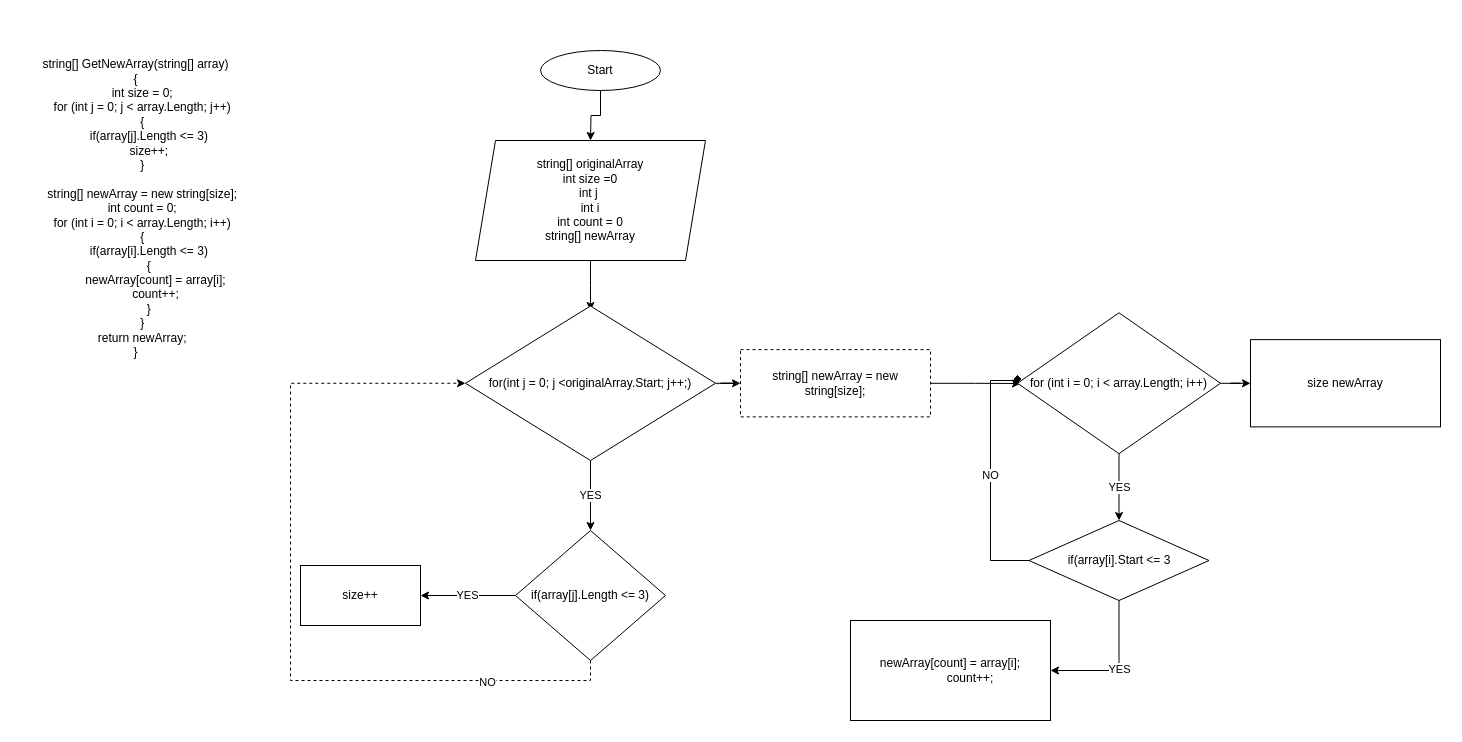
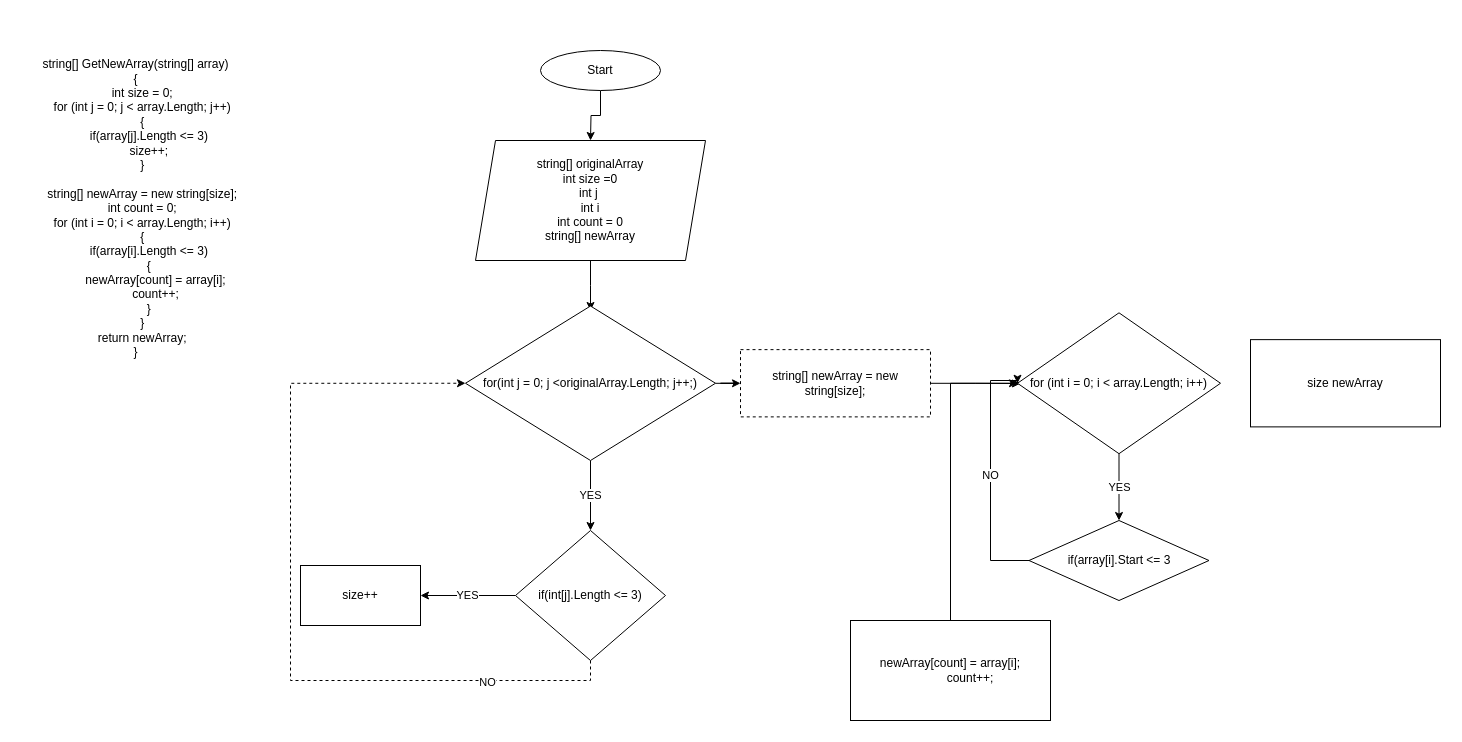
  <mxCell id="0" />
  <mxCell id="1" parent="0" />
  <mxCell id="2" value="&lt;div&gt;&lt;br&gt;&lt;/div&gt;&lt;div&gt;&lt;br&gt;&lt;/div&gt;&lt;div&gt;string[] GetNewArray(string[] array)&lt;/div&gt;&lt;div&gt;{&lt;/div&gt;&lt;div&gt;&amp;nbsp; &amp;nbsp; int size = 0;&lt;/div&gt;&lt;div&gt;&amp;nbsp; &amp;nbsp; for (int j = 0; j &amp;lt; array.Length; j++)&lt;/div&gt;&lt;div&gt;&amp;nbsp; &amp;nbsp; {&lt;/div&gt;&lt;div&gt;&amp;nbsp; &amp;nbsp; &amp;nbsp; &amp;nbsp; if(array[j].Length &amp;lt;= 3)&lt;/div&gt;&lt;div&gt;&amp;nbsp; &amp;nbsp; &amp;nbsp; &amp;nbsp; size++;&lt;/div&gt;&lt;div&gt;&amp;nbsp; &amp;nbsp; }&lt;/div&gt;&lt;div&gt;&lt;br&gt;&lt;/div&gt;&lt;div&gt;&amp;nbsp; &amp;nbsp; string[] newArray = new string[size];&lt;/div&gt;&lt;div&gt;&amp;nbsp; &amp;nbsp; int count = 0;&lt;/div&gt;&lt;div&gt;&amp;nbsp; &amp;nbsp; for (int i = 0; i &amp;lt; array.Length; i++)&lt;/div&gt;&lt;div&gt;&amp;nbsp; &amp;nbsp; {&lt;/div&gt;&lt;div&gt;&amp;nbsp; &amp;nbsp; &amp;nbsp; &amp;nbsp; if(array[i].Length &amp;lt;= 3)&lt;/div&gt;&lt;div&gt;&amp;nbsp; &amp;nbsp; &amp;nbsp; &amp;nbsp; {&lt;/div&gt;&lt;div&gt;&amp;nbsp; &amp;nbsp; &amp;nbsp; &amp;nbsp; &amp;nbsp; &amp;nbsp; newArray[count] = array[i];&lt;/div&gt;&lt;div&gt;&amp;nbsp; &amp;nbsp; &amp;nbsp; &amp;nbsp; &amp;nbsp; &amp;nbsp; count++;&lt;/div&gt;&lt;div&gt;&amp;nbsp; &amp;nbsp; &amp;nbsp; &amp;nbsp; }&lt;/div&gt;&lt;div&gt;&amp;nbsp; &amp;nbsp; }&lt;/div&gt;&lt;div&gt;&amp;nbsp; &amp;nbsp; return newArray;&lt;/div&gt;&lt;div&gt;}&lt;/div&gt;&lt;div&gt;&lt;br&gt;&lt;/div&gt;&lt;div&gt;&lt;br&gt;&lt;/div&gt;&lt;div&gt;&lt;br&gt;&lt;/div&gt;" style="text;html=1;align=center;verticalAlign=middle;resizable=0;points=[];autosize=1;strokeColor=none;fillColor=none;" vertex="1" parent="1"><mxGeometry x="20" y="20" width="230" height="390" as="geometry" /></mxCell>
  <mxCell id="3" style="edgeStyle=orthogonalEdgeStyle;rounded=0;orthogonalLoop=1;jettySize=auto;html=1;" edge="1" parent="1" source="4"><mxGeometry relative="1" as="geometry"><mxPoint x="590" y="140" as="targetPoint" /></mxGeometry></mxCell>
  <mxCell id="4" value="Start&lt;br&gt;" style="ellipse;whiteSpace=wrap;html=1;" vertex="1" parent="1"><mxGeometry x="540" y="50" width="120" height="40" as="geometry" /></mxCell>
  <mxCell id="5" style="edgeStyle=orthogonalEdgeStyle;rounded=0;orthogonalLoop=1;jettySize=auto;html=1;" edge="1" parent="1" source="6"><mxGeometry relative="1" as="geometry"><mxPoint x="590" y="310" as="targetPoint" /></mxGeometry></mxCell>
  <mxCell id="6" value="string[] originalArray&lt;br&gt;int size =0&lt;br&gt;int j&amp;nbsp;&lt;br&gt;int i&lt;br&gt;int count = 0&lt;br&gt;string[] newArray" style="shape=parallelogram;perimeter=parallelogramPerimeter;whiteSpace=wrap;html=1;fixedSize=1;" vertex="1" parent="1"><mxGeometry x="475" y="140" width="230" height="120" as="geometry" /></mxCell>
  <mxCell id="7" value="YES" style="edgeStyle=orthogonalEdgeStyle;rounded=0;orthogonalLoop=1;jettySize=auto;html=1;" edge="1" parent="1" source="9"><mxGeometry relative="1" as="geometry"><mxPoint x="590" y="530" as="targetPoint" /></mxGeometry></mxCell>
  <mxCell id="8" style="edgeStyle=orthogonalEdgeStyle;rounded=0;orthogonalLoop=1;jettySize=auto;html=1;" edge="1" parent="1" source="9" target="16"><mxGeometry relative="1" as="geometry"><mxPoint x="800" y="382.75" as="targetPoint" /></mxGeometry></mxCell>
- <mxCell id="9" value="for(int j = 0; j &amp;lt;originalArray.Start; j++;)" style="rhombus;whiteSpace=wrap;html=1;" vertex="1" parent="1"><mxGeometry x="465" y="305.5" width="250" height="154.5" as="geometry" /></mxCell>
+ <mxCell id="9" value="for(int j = 0; j &amp;lt;originalArray.Length; j++;)" style="rhombus;whiteSpace=wrap;html=1;" vertex="1" parent="1"><mxGeometry x="465" y="305.5" width="250" height="154.5" as="geometry" /></mxCell>
  <mxCell id="10" value="YES" style="edgeStyle=orthogonalEdgeStyle;rounded=0;orthogonalLoop=1;jettySize=auto;html=1;" edge="1" parent="1" source="13" target="14"><mxGeometry relative="1" as="geometry"><mxPoint x="440" y="595" as="targetPoint" /></mxGeometry></mxCell>
  <mxCell id="11" style="edgeStyle=orthogonalEdgeStyle;rounded=0;orthogonalLoop=1;jettySize=auto;html=1;entryX=0;entryY=0.5;entryDx=0;entryDy=0;dashed=1;" edge="1" parent="1" source="13" target="9"><mxGeometry relative="1" as="geometry"><Array as="points"><mxPoint x="590" y="680" /><mxPoint x="290" y="680" /><mxPoint x="290" y="383" /></Array></mxGeometry></mxCell>
  <mxCell id="12" value="NO" style="edgeLabel;html=1;align=center;verticalAlign=middle;resizable=0;points=[];" vertex="1" connectable="0" parent="11"><mxGeometry x="-0.687" y="1" relative="1" as="geometry"><mxPoint as="offset" /></mxGeometry></mxCell>
- <mxCell id="13" value="if(array[j].Length &amp;lt;= 3)" style="rhombus;whiteSpace=wrap;html=1;" vertex="1" parent="1"><mxGeometry x="515" y="530" width="150" height="130" as="geometry" /></mxCell>
+ <mxCell id="13" value="if(int[j].Length &amp;lt;= 3)" style="rhombus;whiteSpace=wrap;html=1;" vertex="1" parent="1"><mxGeometry x="515" y="530" width="150" height="130" as="geometry" /></mxCell>
  <mxCell id="14" value="size++" style="rounded=0;whiteSpace=wrap;html=1;" vertex="1" parent="1"><mxGeometry x="300" y="565" width="120" height="60" as="geometry" /></mxCell>
  <mxCell id="15" style="edgeStyle=orthogonalEdgeStyle;rounded=0;orthogonalLoop=1;jettySize=auto;html=1;" edge="1" parent="1" source="16"><mxGeometry relative="1" as="geometry"><mxPoint x="1020" y="383" as="targetPoint" /></mxGeometry></mxCell>
  <mxCell id="16" value="string[] newArray = new string[size];" style="rounded=0;whiteSpace=wrap;html=1;dashed=1;" vertex="1" parent="1"><mxGeometry x="740" y="349.13" width="190" height="67.25" as="geometry" /></mxCell>
  <mxCell id="17" value="YES" style="edgeStyle=orthogonalEdgeStyle;rounded=0;orthogonalLoop=1;jettySize=auto;html=1;" edge="1" parent="1" source="19"><mxGeometry relative="1" as="geometry"><mxPoint x="1118.5" y="520" as="targetPoint" /></mxGeometry></mxCell>
- <mxCell id="18" style="edgeStyle=orthogonalEdgeStyle;rounded=0;orthogonalLoop=1;jettySize=auto;html=1;" edge="1" parent="1" source="19" target="25"><mxGeometry relative="1" as="geometry"><mxPoint x="1310" y="382.755" as="targetPoint" /></mxGeometry></mxCell>
  <mxCell id="19" value="for (int i = 0; i &amp;lt; array.Length; i++)" style="rhombus;whiteSpace=wrap;html=1;" vertex="1" parent="1"><mxGeometry x="1017" y="312.32" width="203" height="140.87" as="geometry" /></mxCell>
- <mxCell id="20" value="YES" style="edgeStyle=orthogonalEdgeStyle;rounded=0;orthogonalLoop=1;jettySize=auto;html=1;entryX=1;entryY=0.5;entryDx=0;entryDy=0;" edge="1" parent="1" source="22" target="24"><mxGeometry relative="1" as="geometry" /></mxCell>
- <mxCell id="21" value="NO" style="edgeStyle=orthogonalEdgeStyle;rounded=0;orthogonalLoop=1;jettySize=auto;html=1;entryX=0;entryY=0.5;entryDx=0;entryDy=0;endArrow=diamond;" edge="1" parent="1" source="22" target="19"><mxGeometry relative="1" as="geometry"><mxPoint x="1020" y="380" as="targetPoint" /><Array as="points"><mxPoint x="990" y="560" /><mxPoint x="990" y="380" /><mxPoint x="1017" y="380" /></Array></mxGeometry></mxCell>
+ <mxCell id="21" value="NO" style="edgeStyle=orthogonalEdgeStyle;rounded=0;orthogonalLoop=1;jettySize=auto;html=1;entryX=0;entryY=0.5;entryDx=0;entryDy=0;" edge="1" parent="1" source="22" target="19"><mxGeometry relative="1" as="geometry"><mxPoint x="1020" y="380" as="targetPoint" /><Array as="points"><mxPoint x="990" y="560" /><mxPoint x="990" y="380" /><mxPoint x="1017" y="380" /></Array></mxGeometry></mxCell>
  <mxCell id="22" value="if(array[i].Start &amp;lt;= 3" style="rhombus;whiteSpace=wrap;html=1;" vertex="1" parent="1"><mxGeometry x="1028.5" y="520" width="180" height="80" as="geometry" /></mxCell>
+ <mxCell id="23" style="edgeStyle=orthogonalEdgeStyle;rounded=0;orthogonalLoop=1;jettySize=auto;html=1;entryX=0;entryY=0.5;entryDx=0;entryDy=0;" edge="1" parent="1" source="24" target="19"><mxGeometry relative="1" as="geometry"><mxPoint x="950" y="420" as="targetPoint" /></mxGeometry></mxCell>
  <mxCell id="24" value="&lt;div style=&quot;border-color: var(--border-color);&quot;&gt;newArray[count] = array[i];&lt;/div&gt;&lt;div style=&quot;border-color: var(--border-color);&quot;&gt;&amp;nbsp; &amp;nbsp; &amp;nbsp; &amp;nbsp; &amp;nbsp; &amp;nbsp; count++;&lt;/div&gt;" style="rounded=0;whiteSpace=wrap;html=1;" vertex="1" parent="1"><mxGeometry x="850" y="620" width="200" height="100" as="geometry" /></mxCell>
  <mxCell id="25" value="size newArray" style="rounded=0;whiteSpace=wrap;html=1;" vertex="1" parent="1"><mxGeometry x="1250" y="339.13" width="190" height="87.25" as="geometry" /></mxCell>
